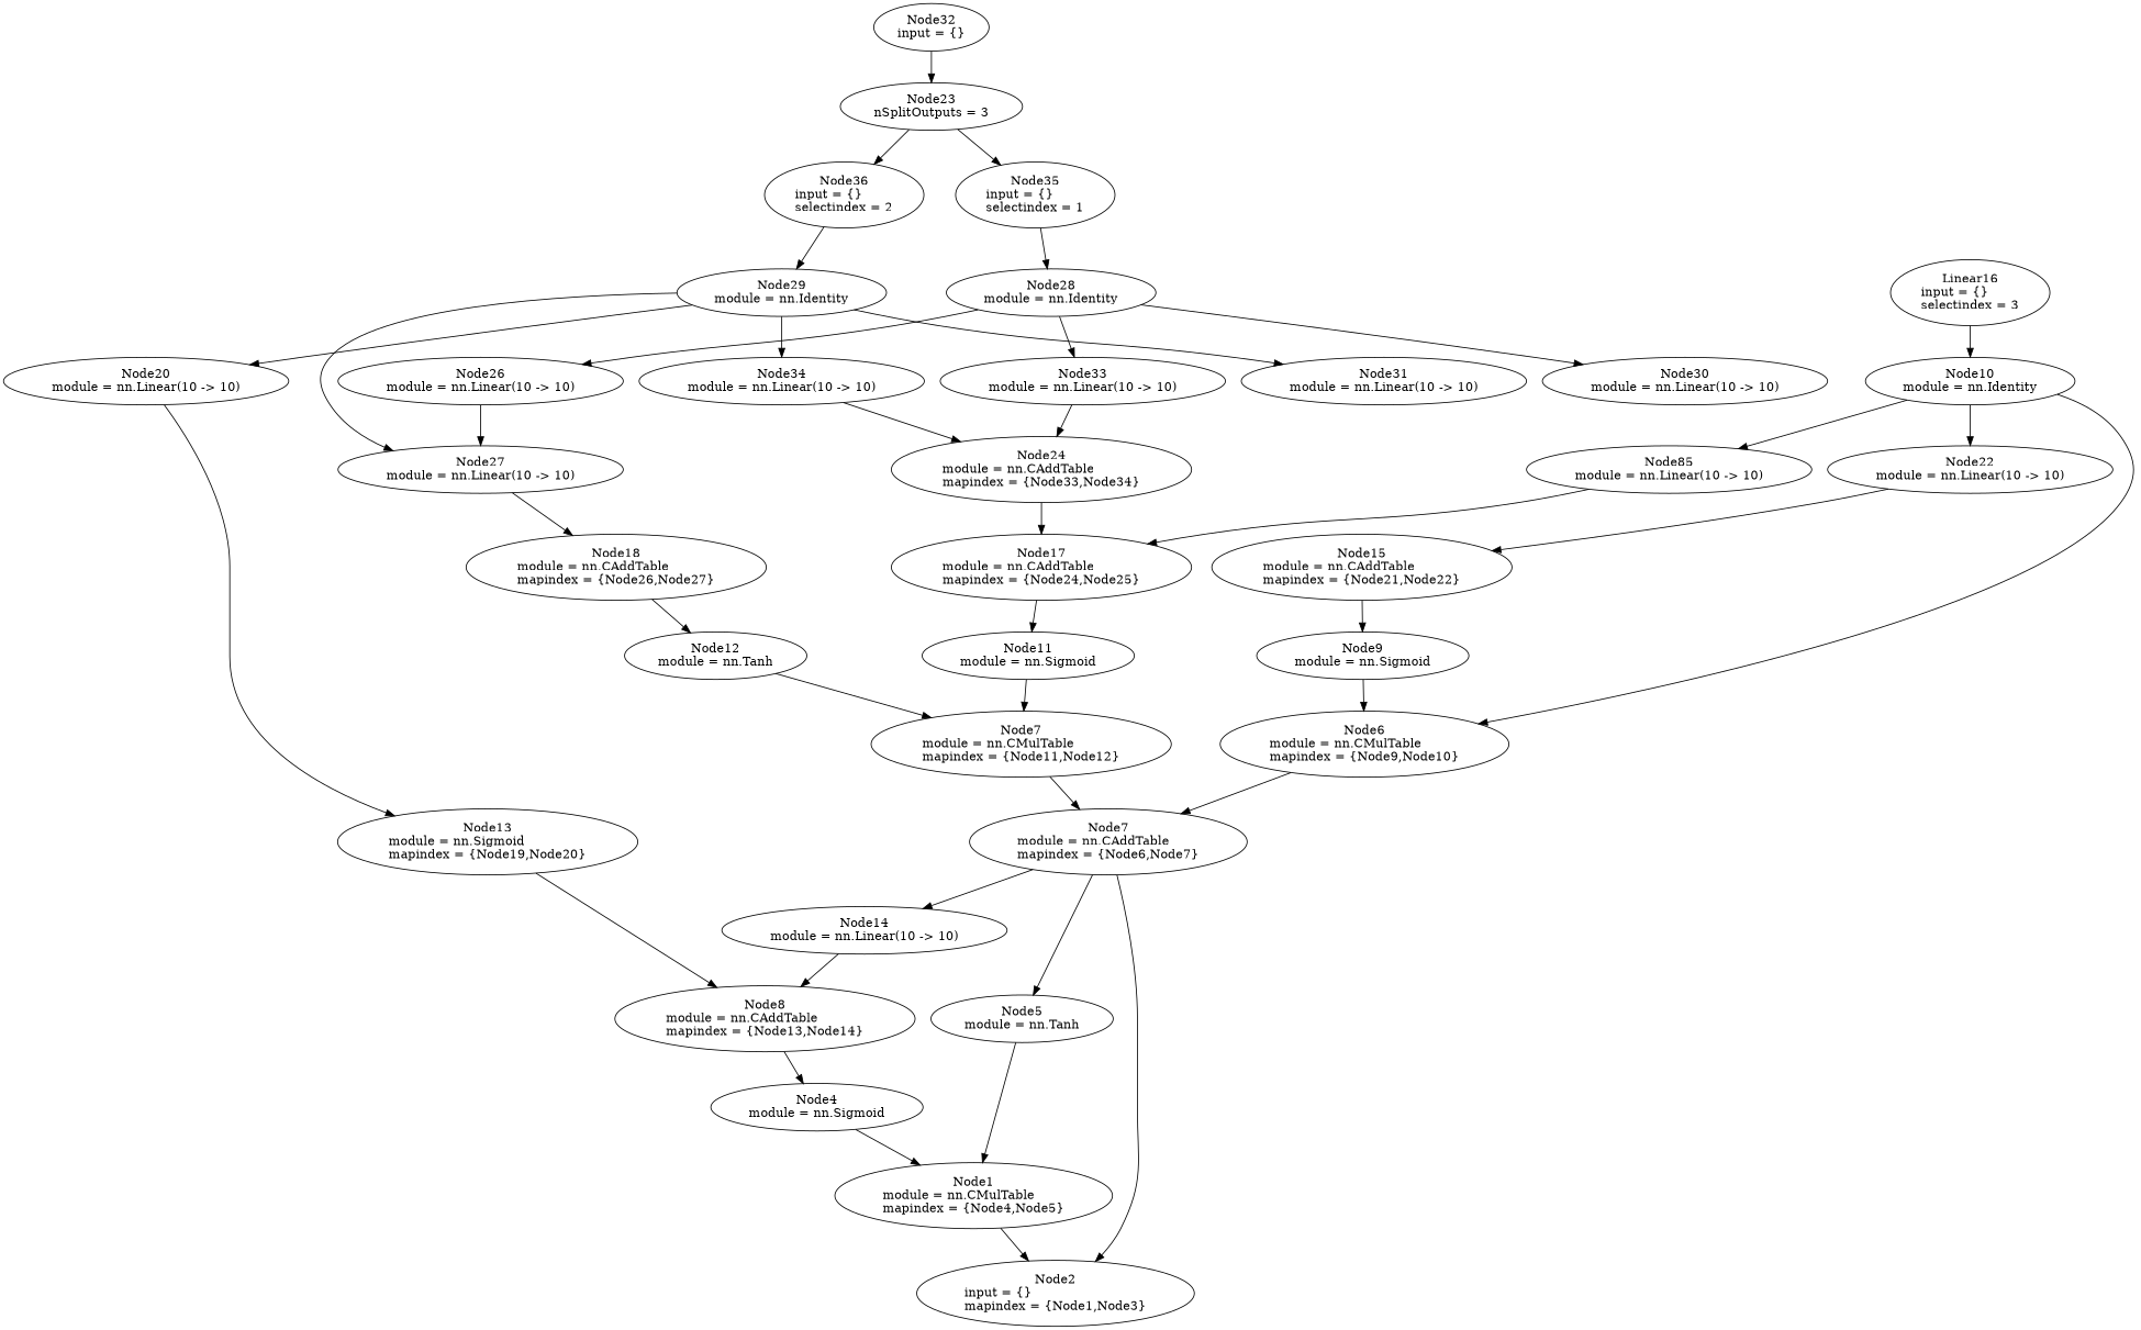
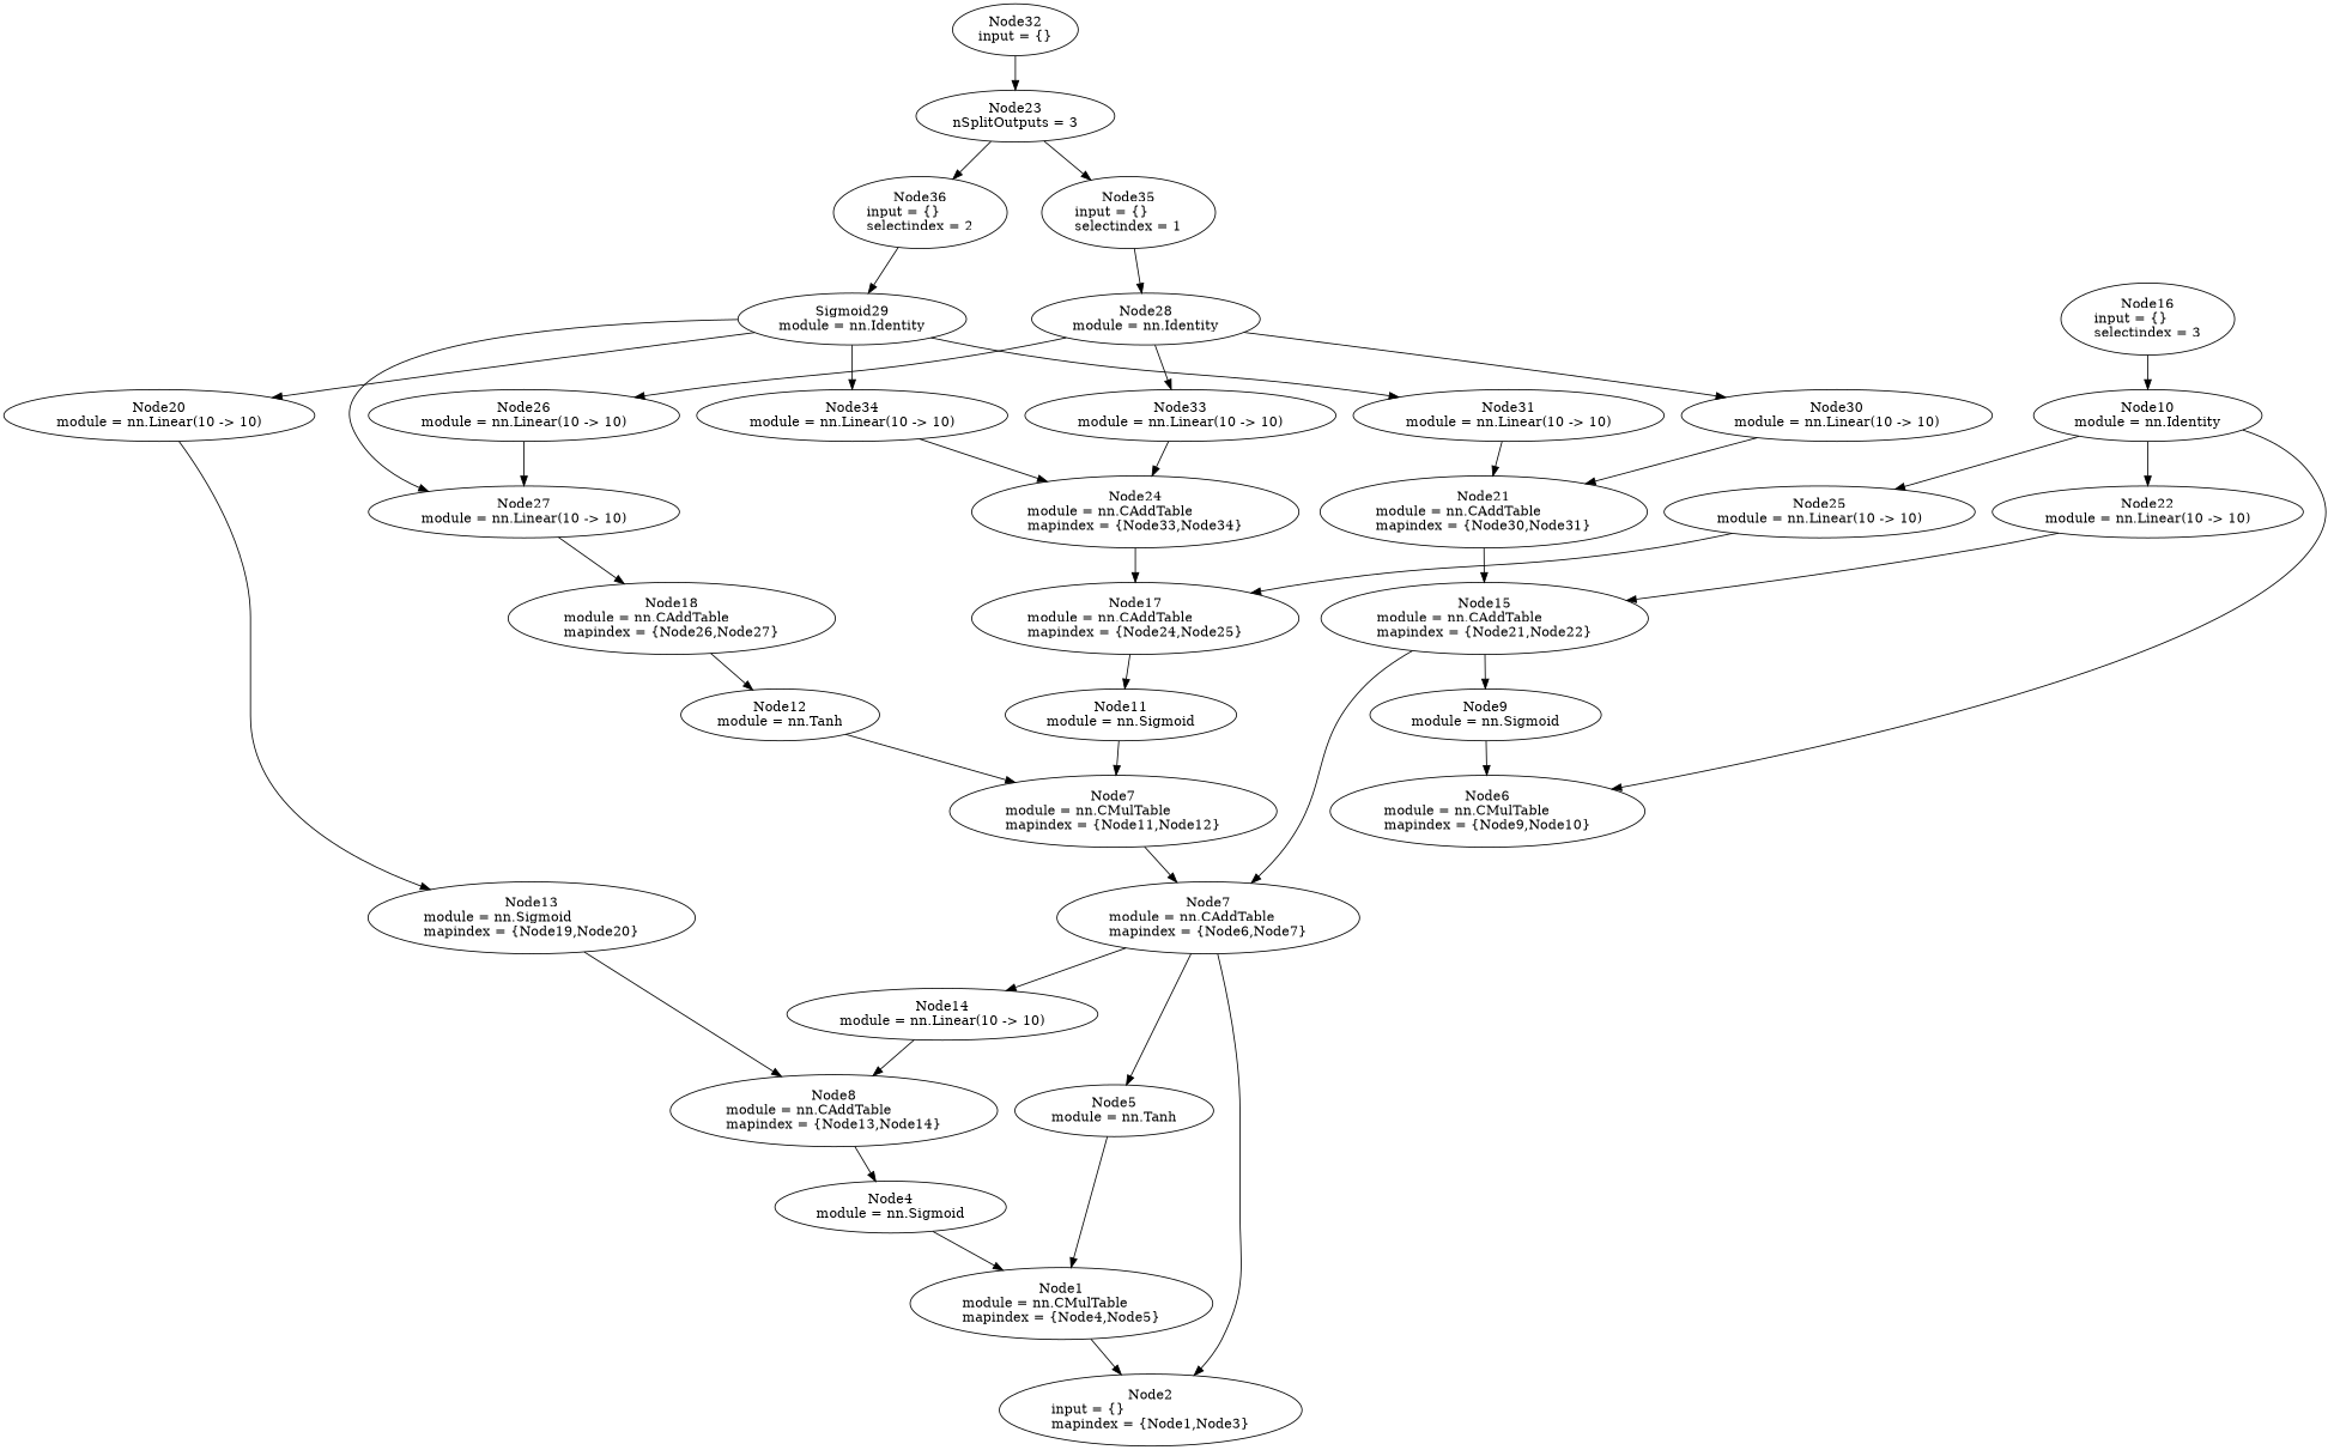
  digraph {
    node [shape=oval]
    n1 [height=1.041 label="Node1\nmodule = nn.CMulTable\lmapindex = {Node4,Node5}" width=3.4507]
    n2 [height=1.041 label="Node2\ninput = {}\lmapindex = {Node1,Node3}" width=3.4507]
    n3 [height=1.041 label="Node7\nmodule = nn.CAddTable\lmapindex = {Node6,Node7}" width=3.4507]
    n4 [height=0.74639 label="Node5\nmodule = nn.Tanh" width=2.3354]
    n5 [height=0.74639 label="Node14\nmodule = nn.Linear(10 -> 10)" width=3.5652]
    n6 [height=1.041 label="Node8\nmodule = nn.CAddTable\lmapindex = {Node13,Node14}" width=3.7034]
    n7 [height=0.74639 label="Node4\nmodule = nn.Sigmoid" width=2.6788]
    n8 [height=1.041 label="Node6\nmodule = nn.CMulTable\lmapindex = {Node9,Node10}" width=3.5652]
    n9 [height=1.041 label="Node7\nmodule = nn.CMulTable\lmapindex = {Node11,Node12}" width=3.7034]
    n10 [height=0.74639 label="Node9\nmodule = nn.Sigmoid" width=2.6788]
    n11 [height=0.74639 label="Node10\nmodule = nn.Identity" width=2.6117]
    n12 [height=0.74639 label="Node22\nmodule = nn.Linear(10 -> 10)" width=3.5652]
-   n13 [height=0.74639 label="Node85\nmodule = nn.Linear(10 -> 10)" width=3.5652]
+   n13 [height=0.74639 label="Node25\nmodule = nn.Linear(10 -> 10)" width=3.5652]
    n14 [height=1.041 label="Node15\nmodule = nn.CAddTable\lmapindex = {Node21,Node22}" width=3.7034]
    n15 [height=1.041 label="Node17\nmodule = nn.CAddTable\lmapindex = {Node24,Node25}" width=3.7034]
    n16 [height=0.74639 label="Node11\nmodule = nn.Sigmoid" width=2.6788]
    n17 [height=0.74639 label="Node12\nmodule = nn.Tanh" width=2.3354]
    n18 [height=1.041 label="Node13\nmodule = nn.Sigmoid\lmapindex = {Node19,Node20}" width=3.7034]
-   n19 [height=1.041 label="Linear16\ninput = {}\lselectindex = 3" width=1.9543]
+   n19 [height=1.041 label="Node16\ninput = {}\lselectindex = 3" width=1.9543]
    n20 [height=1.041 label="Node18\nmodule = nn.CAddTable\lmapindex = {Node26,Node27}" width=3.7034]
    n21 [height=0.74639 label="Node20\nmodule = nn.Linear(10 -> 10)" width=3.5652]
+   n22 [height=1.041 label="Node21\nmodule = nn.CAddTable\lmapindex = {Node30,Node31}" width=3.7034]
    n23 [height=0.74639 label="Node23\nnSplitOutputs = 3" width=2.2307]
    n24 [height=1.041 label="Node35\ninput = {}\lselectindex = 1" width=1.9543]
    n25 [height=1.041 label="Node36\ninput = {}\lselectindex = 2" width=1.9543]
    n26 [height=0.74639 label="Node28\nmodule = nn.Identity" width=2.6117]
-   n27 [height=0.74639 label="Node29\nmodule = nn.Identity" width=2.6117]
+   n27 [height=0.74639 label="Sigmoid29\nmodule = nn.Identity" width=2.6117]
    n28 [height=0.74639 label="Node26\nmodule = nn.Linear(10 -> 10)" width=3.5652]
    n29 [height=0.74639 label="Node30\nmodule = nn.Linear(10 -> 10)" width=3.5652]
    n30 [height=0.74639 label="Node33\nmodule = nn.Linear(10 -> 10)" width=3.5652]
    n31 [height=0.74639 label="Node27\nmodule = nn.Linear(10 -> 10)" width=3.5652]
    n32 [height=0.74639 label="Node31\nmodule = nn.Linear(10 -> 10)" width=3.5652]
    n33 [height=0.74639 label="Node34\nmodule = nn.Linear(10 -> 10)" width=3.5652]
    n34 [height=1.041 label="Node24\nmodule = nn.CAddTable\lmapindex = {Node33,Node34}" width=3.7034]
    n35 [height=0.74639 label="Node32\ninput = {}" width=1.449]
    n1 -> n2
    n3 -> n2
    n3 -> n4
    n3 -> n5
    n4 -> n1
    n5 -> n6
    n6 -> n7
    n7 -> n1
-   n8 -> n3
+   n14 -> n3
    n9 -> n3
    n10 -> n8
    n11 -> n8
    n11 -> n12
    n11 -> n13
    n12 -> n14
    n13 -> n15
    n14 -> n10
    n15 -> n16
    n16 -> n9
    n17 -> n9
    n18 -> n6
    n19 -> n11
    n20 -> n17
    n21 -> n18
+   n22 -> n14
    n23 -> n24
    n23 -> n25
    n24 -> n26
    n25 -> n27
    n26 -> n28
    n26 -> n29
    n26 -> n30
    n27 -> n21
    n27 -> n31
    n27 -> n32
    n27 -> n33
    n28 -> n31
+   n29 -> n22
    n30 -> n34
    n31 -> n20
+   n32 -> n22
    n33 -> n34
    n34 -> n15
    n35 -> n23
  }
